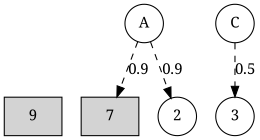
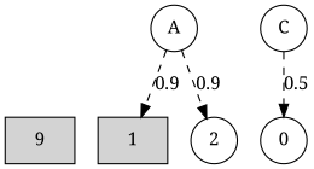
  digraph {
    fontname="Noto Serif"
    node [fillcolor=lightgrey fontname="Noto Serif" shape=circle style=hollow]
    edge [fontname="Noto Serif" style=dashed]
    n1 [label=9 shape=box style=filled]
-   1 [shape=box style=filled label=7]
+   1 [shape=box style=filled]
    A
    2
    C
-   3
+   3 [label=0]
    subgraph sub_1 {
      rank=same
      n1
      1
    }
    A -> 1 [label=0.9]
    A -> 2 [label=0.9]
    C -> 3 [label=0.5]
  }
